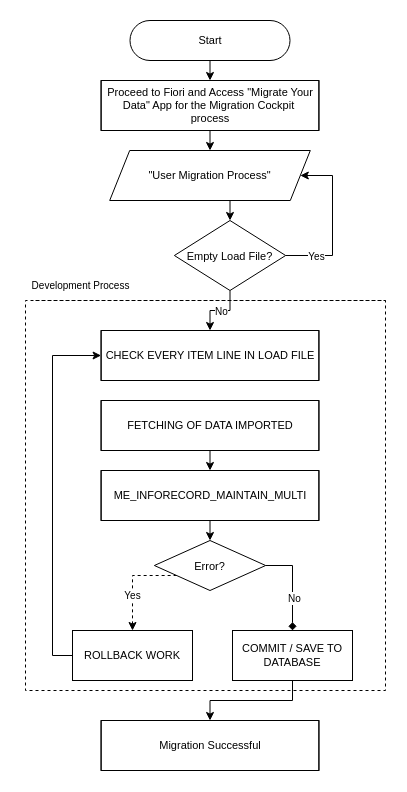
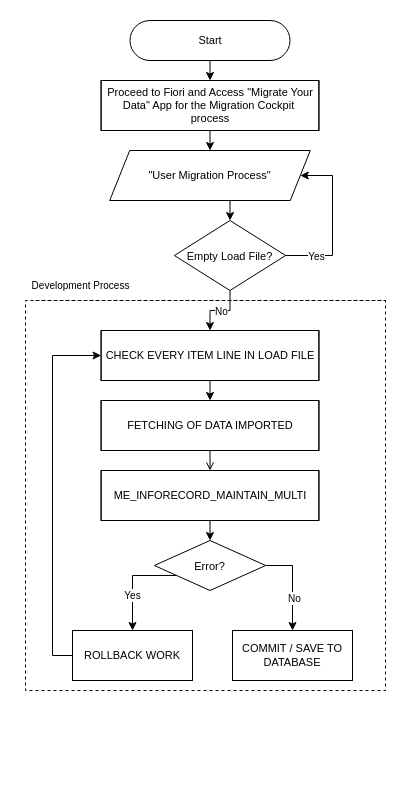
  <mxCell id="0" />
  <mxCell id="1" parent="0" />
  <mxCell id="2" style="edgeStyle=orthogonalEdgeStyle;rounded=0;orthogonalLoop=1;jettySize=auto;html=1;exitX=0.5;exitY=0.5;exitDx=0;exitDy=20;exitPerimeter=0;entryX=0.5;entryY=0;entryDx=0;entryDy=0;" edge="1" parent="1" source="3" target="28"><mxGeometry relative="1" as="geometry" /></mxCell>
  <mxCell id="3" value="Start" style="html=1;dashed=0;whiteSpace=wrap;shape=mxgraph.dfd.start;fontSize=11;" vertex="1" parent="1"><mxGeometry x="129.5" y="20" width="160" height="40" as="geometry" /></mxCell>
  <mxCell id="4" style="edgeStyle=orthogonalEdgeStyle;rounded=0;orthogonalLoop=1;jettySize=auto;html=1;exitX=0.5;exitY=1;exitDx=0;exitDy=0;entryX=0.5;entryY=0;entryDx=0;entryDy=0;" edge="1" parent="1" source="5" target="10"><mxGeometry relative="1" as="geometry" /></mxCell>
  <mxCell id="5" value="&quot;User Migration Process&quot;" style="shape=parallelogram;perimeter=parallelogramPerimeter;whiteSpace=wrap;html=1;fixedSize=1;fontSize=11;" vertex="1" parent="1"><mxGeometry x="109.19" y="150" width="200.62" height="50" as="geometry" /></mxCell>
  <mxCell id="6" style="edgeStyle=orthogonalEdgeStyle;rounded=0;orthogonalLoop=1;jettySize=auto;html=1;exitX=1;exitY=0.5;exitDx=0;exitDy=0;entryX=1;entryY=0.5;entryDx=0;entryDy=0;" edge="1" parent="1" source="10" target="5"><mxGeometry relative="1" as="geometry"><Array as="points"><mxPoint x="332" y="255" /><mxPoint x="332" y="175" /></Array></mxGeometry></mxCell>
  <mxCell id="7" value="&lt;font style=&quot;font-size: 10px;&quot;&gt;Yes&lt;/font&gt;" style="edgeLabel;html=1;align=center;verticalAlign=middle;resizable=0;points=[];" vertex="1" connectable="0" parent="6"><mxGeometry x="-0.618" relative="1" as="geometry"><mxPoint as="offset" /></mxGeometry></mxCell>
  <mxCell id="8" style="edgeStyle=orthogonalEdgeStyle;rounded=0;orthogonalLoop=1;jettySize=auto;html=1;exitX=0.5;exitY=1;exitDx=0;exitDy=0;entryX=0.5;entryY=0;entryDx=0;entryDy=0;" edge="1" parent="1" source="10" target="12"><mxGeometry relative="1" as="geometry" /></mxCell>
  <mxCell id="9" value="&lt;font style=&quot;font-size: 10px;&quot;&gt;No&lt;/font&gt;" style="edgeLabel;html=1;align=center;verticalAlign=middle;resizable=0;points=[];" vertex="1" connectable="0" parent="8"><mxGeometry x="-0.033" relative="1" as="geometry"><mxPoint as="offset" /></mxGeometry></mxCell>
  <mxCell id="10" value="Empty Load File?" style="rhombus;whiteSpace=wrap;html=1;fontSize=11;spacingTop=2;" vertex="1" parent="1"><mxGeometry x="173.88" y="220" width="111.25" height="70" as="geometry" /></mxCell>
+ <mxCell id="11" style="edgeStyle=orthogonalEdgeStyle;rounded=0;orthogonalLoop=1;jettySize=auto;html=1;exitX=0.5;exitY=1;exitDx=0;exitDy=0;entryX=0.5;entryY=0;entryDx=0;entryDy=0;" edge="1" parent="1" source="12" target="14"><mxGeometry relative="1" as="geometry" /></mxCell>
  <mxCell id="12" value="CHECK EVERY ITEM LINE IN LOAD FILE" style="shape=process;whiteSpace=wrap;html=1;backgroundOutline=1;fontSize=11;size=0;" vertex="1" parent="1"><mxGeometry x="100.6" y="330" width="217.81" height="50" as="geometry" /></mxCell>
- <mxCell id="13" style="edgeStyle=orthogonalEdgeStyle;rounded=0;orthogonalLoop=1;jettySize=auto;html=1;exitX=0.5;exitY=1;exitDx=0;exitDy=0;entryX=0.5;entryY=0;entryDx=0;entryDy=0;" edge="1" parent="1" source="14" target="16"><mxGeometry relative="1" as="geometry" /></mxCell>
+ <mxCell id="13" style="edgeStyle=orthogonalEdgeStyle;rounded=0;orthogonalLoop=1;jettySize=auto;html=1;exitX=0.5;exitY=1;exitDx=0;exitDy=0;entryX=0.5;entryY=0;entryDx=0;entryDy=0;endArrow=open;" edge="1" parent="1" source="14" target="16"><mxGeometry relative="1" as="geometry" /></mxCell>
  <mxCell id="14" value="FETCHING OF DATA IMPORTED" style="shape=process;whiteSpace=wrap;html=1;backgroundOutline=1;fontSize=11;size=0;" vertex="1" parent="1"><mxGeometry x="100.6" y="400" width="217.81" height="50" as="geometry" /></mxCell>
  <mxCell id="15" style="edgeStyle=orthogonalEdgeStyle;rounded=0;orthogonalLoop=1;jettySize=auto;html=1;exitX=0.5;exitY=1;exitDx=0;exitDy=0;entryX=0.5;entryY=0;entryDx=0;entryDy=0;" edge="1" parent="1" source="16" target="21"><mxGeometry relative="1" as="geometry" /></mxCell>
  <mxCell id="16" value="ME_INFORECORD_MAINTAIN_MULTI" style="shape=process;whiteSpace=wrap;html=1;backgroundOutline=1;fontSize=11;size=0;" vertex="1" parent="1"><mxGeometry x="100.6" y="470" width="217.81" height="50" as="geometry" /></mxCell>
- <mxCell id="17" style="edgeStyle=orthogonalEdgeStyle;rounded=0;orthogonalLoop=1;jettySize=auto;html=1;entryX=0.5;entryY=0;entryDx=0;entryDy=0;dashed=1;" edge="1" parent="1" source="21" target="23"><mxGeometry relative="1" as="geometry"><Array as="points"><mxPoint x="132" y="575" /></Array></mxGeometry></mxCell>
+ <mxCell id="17" style="edgeStyle=orthogonalEdgeStyle;rounded=0;orthogonalLoop=1;jettySize=auto;html=1;entryX=0.5;entryY=0;entryDx=0;entryDy=0;" edge="1" parent="1" source="21" target="23"><mxGeometry relative="1" as="geometry"><Array as="points"><mxPoint x="132" y="575" /></Array></mxGeometry></mxCell>
  <mxCell id="18" value="&lt;font style=&quot;font-size: 10px;&quot;&gt;Yes&lt;/font&gt;" style="edgeLabel;html=1;align=center;verticalAlign=middle;resizable=0;points=[];" vertex="1" connectable="0" parent="17"><mxGeometry x="0.298" y="-1" relative="1" as="geometry"><mxPoint as="offset" /></mxGeometry></mxCell>
- <mxCell id="19" style="edgeStyle=orthogonalEdgeStyle;rounded=0;orthogonalLoop=1;jettySize=auto;html=1;exitX=1;exitY=0.5;exitDx=0;exitDy=0;entryX=0.5;entryY=0;entryDx=0;entryDy=0;endArrow=diamond;" edge="1" parent="1" source="21" target="25"><mxGeometry relative="1" as="geometry" /></mxCell>
+ <mxCell id="19" style="edgeStyle=orthogonalEdgeStyle;rounded=0;orthogonalLoop=1;jettySize=auto;html=1;exitX=1;exitY=0.5;exitDx=0;exitDy=0;entryX=0.5;entryY=0;entryDx=0;entryDy=0;" edge="1" parent="1" source="21" target="25"><mxGeometry relative="1" as="geometry" /></mxCell>
  <mxCell id="20" value="&lt;font style=&quot;font-size: 10px;&quot;&gt;No&lt;/font&gt;" style="edgeLabel;html=1;align=center;verticalAlign=middle;resizable=0;points=[];" vertex="1" connectable="0" parent="19"><mxGeometry x="0.292" y="1" relative="1" as="geometry"><mxPoint as="offset" /></mxGeometry></mxCell>
  <mxCell id="21" value="Error?" style="rhombus;whiteSpace=wrap;html=1;fontSize=11;spacingTop=2;" vertex="1" parent="1"><mxGeometry x="153.88" y="540" width="111.25" height="50" as="geometry" /></mxCell>
  <mxCell id="22" style="edgeStyle=orthogonalEdgeStyle;rounded=0;orthogonalLoop=1;jettySize=auto;html=1;exitX=0;exitY=0.5;exitDx=0;exitDy=0;entryX=0;entryY=0.5;entryDx=0;entryDy=0;" edge="1" parent="1" source="23" target="12"><mxGeometry relative="1" as="geometry" /></mxCell>
  <mxCell id="23" value="ROLLBACK WORK" style="shape=process;whiteSpace=wrap;html=1;backgroundOutline=1;fontSize=11;size=0;" vertex="1" parent="1"><mxGeometry x="72" y="630" width="120" height="50" as="geometry" /></mxCell>
- <mxCell id="24" style="edgeStyle=orthogonalEdgeStyle;rounded=0;orthogonalLoop=1;jettySize=auto;html=1;exitX=0.5;exitY=1;exitDx=0;exitDy=0;entryX=0.5;entryY=0;entryDx=0;entryDy=0;" edge="1" parent="1" source="25" target="26"><mxGeometry relative="1" as="geometry" /></mxCell>
  <mxCell id="25" value="COMMIT / SAVE TO DATABASE" style="shape=process;whiteSpace=wrap;html=1;backgroundOutline=1;fontSize=11;size=0;" vertex="1" parent="1"><mxGeometry x="232" y="630" width="120" height="50" as="geometry" /></mxCell>
- <mxCell id="26" value="Migration Successful" style="shape=process;whiteSpace=wrap;html=1;backgroundOutline=1;fontSize=11;size=0;" vertex="1" parent="1"><mxGeometry x="100.6" y="720" width="217.81" height="50" as="geometry" /></mxCell>
  <mxCell id="27" style="edgeStyle=orthogonalEdgeStyle;rounded=0;orthogonalLoop=1;jettySize=auto;html=1;exitX=0.5;exitY=1;exitDx=0;exitDy=0;entryX=0.5;entryY=0;entryDx=0;entryDy=0;" edge="1" parent="1" source="28" target="5"><mxGeometry relative="1" as="geometry" /></mxCell>
  <mxCell id="28" value="Proceed to Fiori and Access &quot;Migrate Your Data&quot; App for the Migration Cockpit&amp;nbsp;&lt;div&gt;process&lt;/div&gt;" style="shape=process;whiteSpace=wrap;html=1;backgroundOutline=1;fontSize=11;size=0;" vertex="1" parent="1"><mxGeometry x="100.6" y="80" width="217.81" height="50" as="geometry" /></mxCell>
  <mxCell id="29" value="" style="endArrow=none;dashed=1;html=1;rounded=0;" edge="1" parent="1"><mxGeometry width="50" height="50" relative="1" as="geometry"><mxPoint x="35" y="300" as="sourcePoint" /><mxPoint x="385" y="300" as="targetPoint" /><Array as="points"><mxPoint x="385" y="300" /><mxPoint x="25" y="300" /><mxPoint x="25" y="500" /><mxPoint x="25" y="690" /><mxPoint x="385" y="690" /></Array></mxGeometry></mxCell>
  <mxCell id="30" value="Development Process" style="text;html=1;align=center;verticalAlign=middle;resizable=0;points=[];autosize=1;strokeColor=none;fillColor=none;fontSize=10;" vertex="1" parent="1"><mxGeometry x="20" y="270" width="120" height="30" as="geometry" /></mxCell>
